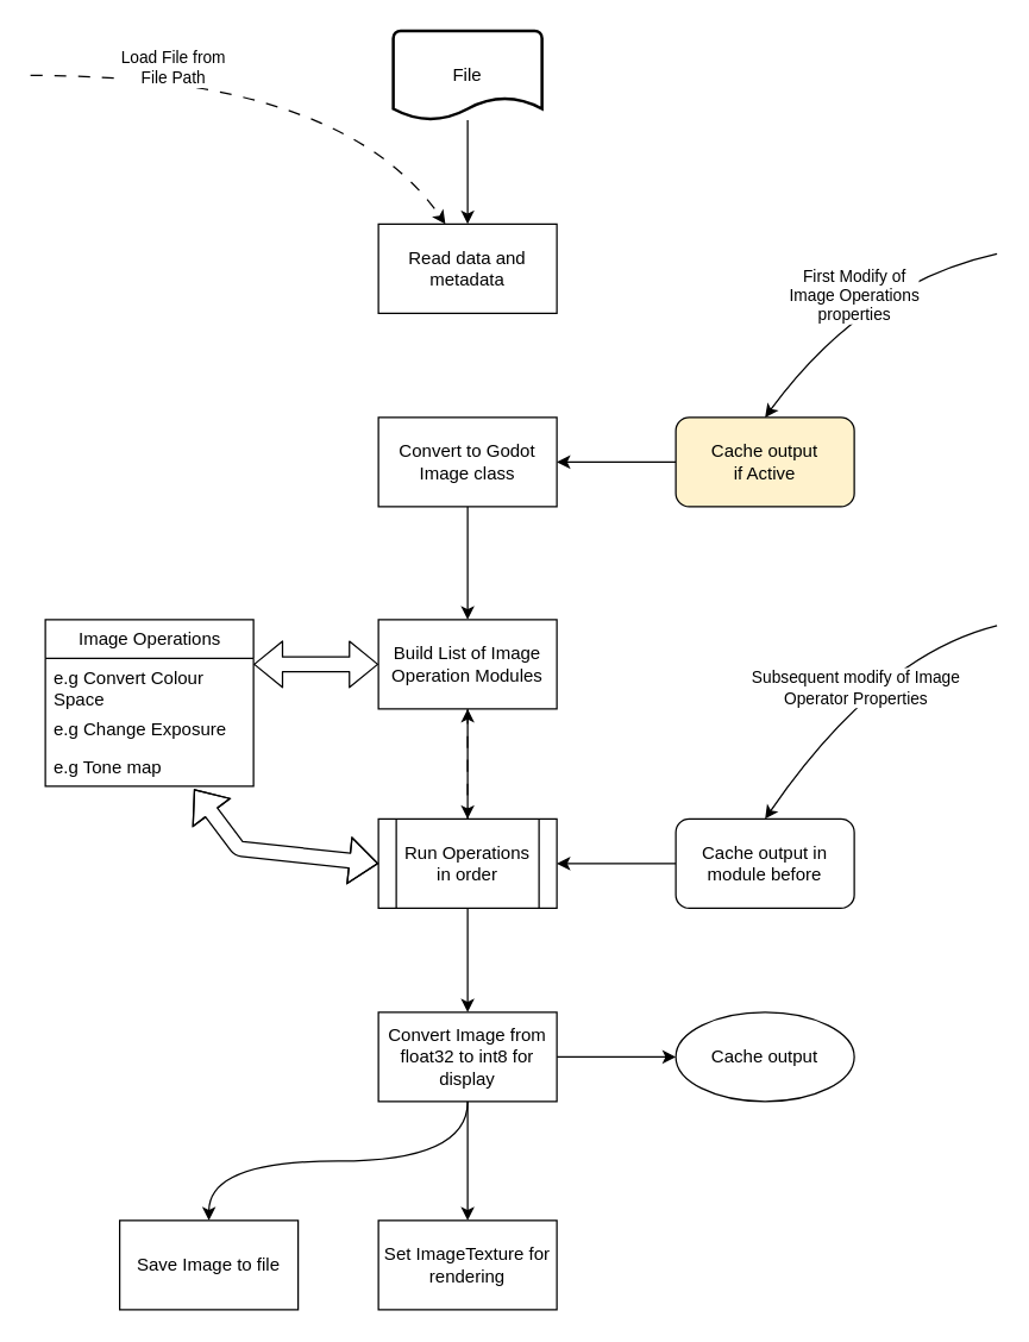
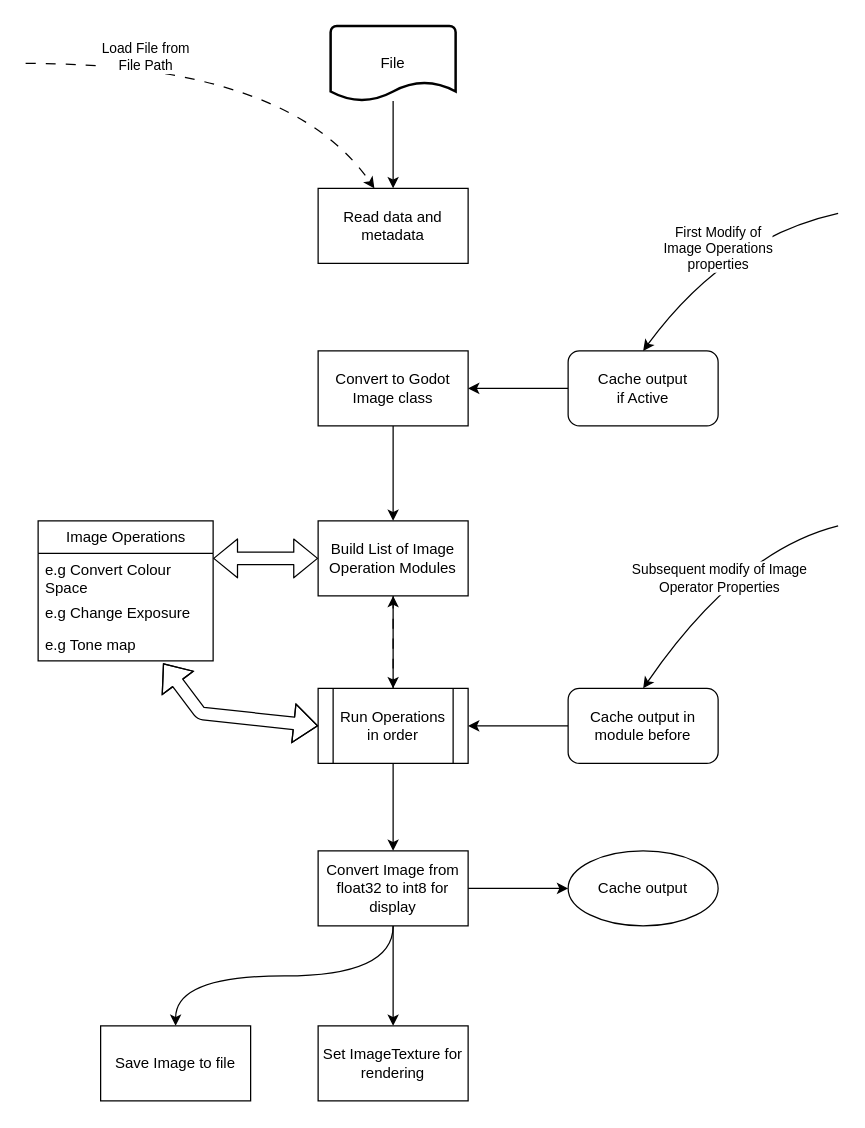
  <mxCell id="0" />
  <mxCell id="1" parent="0" />
  <mxCell id="2" value="Read data and metadata" style="rounded=0;whiteSpace=wrap;html=1;" parent="1" vertex="1"><mxGeometry x="254" y="150" width="120" height="60" as="geometry" /></mxCell>
  <mxCell id="3" style="edgeStyle=none;html=1;" edge="1" parent="1" source="4" target="2"><mxGeometry relative="1" as="geometry" /></mxCell>
  <mxCell id="4" value="File" style="strokeWidth=2;html=1;shape=mxgraph.flowchart.document2;whiteSpace=wrap;size=0.25;" parent="1" vertex="1"><mxGeometry x="264" y="20" width="100" height="60" as="geometry" /></mxCell>
  <mxCell id="5" style="edgeStyle=none;html=1;" edge="1" parent="1" source="6" target="8"><mxGeometry relative="1" as="geometry" /></mxCell>
  <mxCell id="6" value="Convert to Godot Image class" style="rounded=0;whiteSpace=wrap;html=1;" vertex="1" parent="1"><mxGeometry x="254" y="280" width="120" height="60" as="geometry" /></mxCell>
  <mxCell id="7" style="edgeStyle=none;html=1;" edge="1" parent="1" source="8" target="15"><mxGeometry relative="1" as="geometry" /></mxCell>
  <mxCell id="8" value="Build List of Image Operation Modules" style="rounded=0;whiteSpace=wrap;html=1;" vertex="1" parent="1"><mxGeometry x="254" y="416" width="120" height="60" as="geometry" /></mxCell>
  <mxCell id="9" value="Image Operations" style="swimlane;fontStyle=0;childLayout=stackLayout;horizontal=1;startSize=26;fillColor=none;horizontalStack=0;resizeParent=1;resizeParentMax=0;resizeLast=0;collapsible=1;marginBottom=0;html=1;" vertex="1" parent="1"><mxGeometry x="30" y="416" width="140" height="112" as="geometry" /></mxCell>
  <mxCell id="10" value="e.g Convert Colour Space" style="text;strokeColor=none;fillColor=none;align=left;verticalAlign=top;spacingLeft=4;spacingRight=4;overflow=hidden;rotatable=0;points=[[0,0.5],[1,0.5]];portConstraint=eastwest;whiteSpace=wrap;html=1;" vertex="1" parent="9"><mxGeometry y="26" width="140" height="34" as="geometry" /></mxCell>
  <mxCell id="11" value="e.g Change Exposure" style="text;strokeColor=none;fillColor=none;align=left;verticalAlign=top;spacingLeft=4;spacingRight=4;overflow=hidden;rotatable=0;points=[[0,0.5],[1,0.5]];portConstraint=eastwest;whiteSpace=wrap;html=1;" vertex="1" parent="9"><mxGeometry y="60" width="140" height="26" as="geometry" /></mxCell>
  <mxCell id="12" value="e.g Tone map" style="text;strokeColor=none;fillColor=none;align=left;verticalAlign=top;spacingLeft=4;spacingRight=4;overflow=hidden;rotatable=0;points=[[0,0.5],[1,0.5]];portConstraint=eastwest;whiteSpace=wrap;html=1;" vertex="1" parent="9"><mxGeometry y="86" width="140" height="26" as="geometry" /></mxCell>
  <mxCell id="13" value="" style="edgeStyle=orthogonalEdgeStyle;curved=1;html=1;dashed=1;dashPattern=8 8;" edge="1" parent="1" source="15" target="8"><mxGeometry relative="1" as="geometry" /></mxCell>
  <mxCell id="14" style="edgeStyle=orthogonalEdgeStyle;curved=1;html=1;entryX=0.5;entryY=0;entryDx=0;entryDy=0;" edge="1" parent="1" source="15" target="20"><mxGeometry relative="1" as="geometry" /></mxCell>
  <mxCell id="15" value="Run Operations in order" style="shape=process;whiteSpace=wrap;html=1;backgroundOutline=1;" vertex="1" parent="1"><mxGeometry x="254" y="550" width="120" height="60" as="geometry" /></mxCell>
  <mxCell id="16" value="Load File from &lt;br&gt;File Path" style="endArrow=classic;html=1;curved=1;dashed=1;dashPattern=8 8;entryX=0.375;entryY=0;entryDx=0;entryDy=0;entryPerimeter=0;" edge="1" parent="1" target="2"><mxGeometry x="-0.423" y="5" width="50" height="50" relative="1" as="geometry"><mxPoint x="20" y="50" as="sourcePoint" /><mxPoint x="314" y="150" as="targetPoint" /><Array as="points"><mxPoint x="230" y="50" /></Array><mxPoint as="offset" /></mxGeometry></mxCell>
  <mxCell id="17" style="edgeStyle=orthogonalEdgeStyle;curved=1;html=1;exitX=0.5;exitY=1;exitDx=0;exitDy=0;" edge="1" parent="1" source="20" target="23"><mxGeometry relative="1" as="geometry" /></mxCell>
  <mxCell id="18" style="edgeStyle=orthogonalEdgeStyle;curved=1;html=1;exitX=0.5;exitY=1;exitDx=0;exitDy=0;entryX=0.5;entryY=0;entryDx=0;entryDy=0;" edge="1" parent="1" source="20" target="24"><mxGeometry relative="1" as="geometry" /></mxCell>
  <mxCell id="19" value="" style="edgeStyle=orthogonalEdgeStyle;curved=1;html=1;" edge="1" parent="1" source="20" target="25"><mxGeometry relative="1" as="geometry" /></mxCell>
  <mxCell id="20" value="Convert Image from float32 to int8 for display" style="rounded=0;whiteSpace=wrap;html=1;" vertex="1" parent="1"><mxGeometry x="254" y="680" width="120" height="60" as="geometry" /></mxCell>
  <mxCell id="21" value="" style="shape=flexArrow;endArrow=classic;startArrow=classic;html=1;curved=1;entryX=0;entryY=0.5;entryDx=0;entryDy=0;" edge="1" parent="1" target="8"><mxGeometry width="100" height="100" relative="1" as="geometry"><mxPoint x="170" y="446" as="sourcePoint" /><mxPoint x="400" y="740" as="targetPoint" /></mxGeometry></mxCell>
  <mxCell id="22" value="" style="shape=flexArrow;endArrow=classic;startArrow=classic;html=1;curved=1;entryX=0;entryY=0.5;entryDx=0;entryDy=0;rounded=1;shadow=0;fillColor=none;" edge="1" parent="1" target="15"><mxGeometry width="100" height="100" relative="1" as="geometry"><mxPoint x="130" y="530" as="sourcePoint" /><mxPoint x="264" y="456" as="targetPoint" /><Array as="points"><mxPoint x="160" y="570" /></Array></mxGeometry></mxCell>
  <mxCell id="23" value="Set ImageTexture for rendering" style="rounded=0;whiteSpace=wrap;html=1;" vertex="1" parent="1"><mxGeometry x="254" y="820" width="120" height="60" as="geometry" /></mxCell>
  <mxCell id="24" value="Save Image to file" style="rounded=0;whiteSpace=wrap;html=1;" vertex="1" parent="1"><mxGeometry x="80" y="820" width="120" height="60" as="geometry" /></mxCell>
  <mxCell id="25" value="Cache output" style="ellipse;whiteSpace=wrap;html=1;glass=0;shadow=0;" vertex="1" parent="1"><mxGeometry x="454" y="680" width="120" height="60" as="geometry" /></mxCell>
  <mxCell id="26" style="edgeStyle=orthogonalEdgeStyle;curved=1;html=1;" edge="1" parent="1" source="27" target="6"><mxGeometry relative="1" as="geometry" /></mxCell>
- <mxCell id="27" value="Cache output &lt;br&gt;if Active" style="whiteSpace=wrap;html=1;rounded=1;fillColor=#fff2cc;" vertex="1" parent="1"><mxGeometry x="454" y="280" width="120" height="60" as="geometry" /></mxCell>
+ <mxCell id="27" value="Cache output &lt;br&gt;if Active" style="whiteSpace=wrap;html=1;rounded=1;" vertex="1" parent="1"><mxGeometry x="454" y="280" width="120" height="60" as="geometry" /></mxCell>
  <mxCell id="28" value="First Modify of &lt;br&gt;Image Operations &lt;br&gt;properties" style="endArrow=classic;html=1;curved=1;entryX=0.5;entryY=0;entryDx=0;entryDy=0;" edge="1" parent="1" target="27"><mxGeometry width="50" height="50" relative="1" as="geometry"><mxPoint x="670" y="170" as="sourcePoint" /><mxPoint x="600" y="170" as="targetPoint" /><Array as="points"><mxPoint x="580" y="190" /></Array></mxGeometry></mxCell>
  <mxCell id="29" style="edgeStyle=orthogonalEdgeStyle;curved=1;html=1;entryX=1;entryY=0.5;entryDx=0;entryDy=0;" edge="1" parent="1" source="30" target="15"><mxGeometry relative="1" as="geometry" /></mxCell>
  <mxCell id="30" value="Cache output in module before" style="whiteSpace=wrap;html=1;rounded=1;" vertex="1" parent="1"><mxGeometry x="454" y="550" width="120" height="60" as="geometry" /></mxCell>
  <mxCell id="31" value="Subsequent modify of Image &lt;br&gt;Operator Properties" style="endArrow=classic;html=1;curved=1;entryX=0.5;entryY=0;entryDx=0;entryDy=0;" edge="1" parent="1" target="30"><mxGeometry x="0.004" width="50" height="50" relative="1" as="geometry"><mxPoint x="670" y="420" as="sourcePoint" /><mxPoint x="524" y="290" as="targetPoint" /><Array as="points"><mxPoint x="590" y="440" /></Array><mxPoint as="offset" /></mxGeometry></mxCell>
